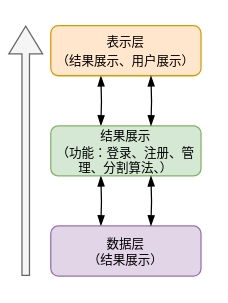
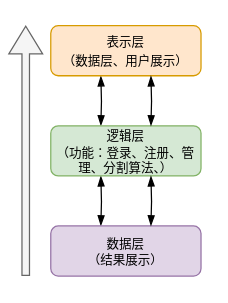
  <mxCell id="0" />
  <mxCell id="1" parent="0" />
  <mxCell id="2" style="edgeStyle=orthogonalEdgeStyle;rounded=0;orthogonalLoop=1;jettySize=auto;html=1;entryX=0.5;entryY=1;entryDx=0;entryDy=0;endArrow=blockThin;endFill=1;startArrow=blockThin;startFill=1;" edge="1" parent="1"><mxGeometry relative="1" as="geometry"><mxPoint x="80" y="180" as="sourcePoint" /><mxPoint x="80" y="140" as="targetPoint" /></mxGeometry></mxCell>
  <mxCell id="3" value="&lt;span style=&quot;font-family: 宋体; font-size: 10px;&quot;&gt;数据层&lt;/span&gt;&lt;div style=&quot;font-family: 宋体; font-size: 10px;&quot;&gt;（结果展示）&lt;/div&gt;" style="rounded=1;whiteSpace=wrap;html=1;fillColor=#e1d5e7;strokeColor=#9673a6;" vertex="1" parent="1"><mxGeometry x="40" y="180" width="120" height="40" as="geometry" /></mxCell>
  <mxCell id="4" style="edgeStyle=orthogonalEdgeStyle;rounded=0;orthogonalLoop=1;jettySize=auto;html=1;entryX=0.5;entryY=1;entryDx=0;entryDy=0;startArrow=blockThin;startFill=1;endArrow=blockThin;endFill=1;" edge="1" parent="1"><mxGeometry relative="1" as="geometry"><mxPoint x="80" y="100" as="sourcePoint" /><mxPoint x="80" y="60" as="targetPoint" /></mxGeometry></mxCell>
- <mxCell id="5" value="&lt;span style=&quot;font-family: 宋体; font-size: 10px;&quot;&gt;结果展示&lt;/span&gt;&lt;div style=&quot;font-family: 宋体; font-size: 10px;&quot;&gt;（功能：登录、注册、管理、分割算法、）&lt;/div&gt;" style="rounded=1;whiteSpace=wrap;html=1;fillColor=#d5e8d4;strokeColor=#82b366;" vertex="1" parent="1"><mxGeometry x="40" y="100" width="120" height="40" as="geometry" /></mxCell>
- <mxCell id="6" value="&lt;font face=&quot;宋体&quot;&gt;&lt;span style=&quot;font-size: 10px;&quot;&gt;表示层&lt;/span&gt;&lt;/font&gt;&lt;div&gt;&lt;font face=&quot;宋体&quot;&gt;&lt;span style=&quot;font-size: 10px;&quot;&gt;（结果展示、用户展示）&lt;/span&gt;&lt;/font&gt;&lt;/div&gt;" style="rounded=1;whiteSpace=wrap;html=1;fillColor=#ffe6cc;strokeColor=#d79b00;" vertex="1" parent="1"><mxGeometry x="40" y="20" width="120" height="40" as="geometry" /></mxCell>
+ <mxCell id="5" value="&lt;span style=&quot;font-family: 宋体; font-size: 10px;&quot;&gt;逻辑层&lt;/span&gt;&lt;div style=&quot;font-family: 宋体; font-size: 10px;&quot;&gt;（功能：登录、注册、管理、分割算法、）&lt;/div&gt;" style="rounded=1;whiteSpace=wrap;html=1;fillColor=#d5e8d4;strokeColor=#82b366;" vertex="1" parent="1"><mxGeometry x="40" y="100" width="120" height="40" as="geometry" /></mxCell>
+ <mxCell id="6" value="&lt;font face=&quot;宋体&quot;&gt;&lt;span style=&quot;font-size: 10px;&quot;&gt;表示层&lt;/span&gt;&lt;/font&gt;&lt;div&gt;&lt;font face=&quot;宋体&quot;&gt;&lt;span style=&quot;font-size: 10px;&quot;&gt;（数据层、用户展示）&lt;/span&gt;&lt;/font&gt;&lt;/div&gt;" style="rounded=1;whiteSpace=wrap;html=1;fillColor=#ffe6cc;strokeColor=#d79b00;" vertex="1" parent="1"><mxGeometry x="40" y="20" width="120" height="40" as="geometry" /></mxCell>
  <mxCell id="7" value="" style="shape=flexArrow;endArrow=classic;html=1;rounded=0;fillColor=#f5f5f5;strokeColor=#666666;endSize=7;startSize=6;targetPerimeterSpacing=0;width=6;" edge="1" parent="1"><mxGeometry width="50" height="50" relative="1" as="geometry"><mxPoint x="20" y="220" as="sourcePoint" /><mxPoint x="20" y="20" as="targetPoint" /></mxGeometry></mxCell>
  <mxCell id="8" style="edgeStyle=orthogonalEdgeStyle;rounded=0;orthogonalLoop=1;jettySize=auto;html=1;entryX=0.5;entryY=1;entryDx=0;entryDy=0;startArrow=blockThin;startFill=1;endArrow=blockThin;endFill=1;" edge="1" parent="1"><mxGeometry relative="1" as="geometry"><mxPoint x="120" y="100" as="sourcePoint" /><mxPoint x="120" y="60" as="targetPoint" /></mxGeometry></mxCell>
  <mxCell id="9" style="edgeStyle=orthogonalEdgeStyle;rounded=0;orthogonalLoop=1;jettySize=auto;html=1;entryX=0.5;entryY=1;entryDx=0;entryDy=0;endArrow=blockThin;endFill=1;startArrow=blockThin;startFill=1;" edge="1" parent="1"><mxGeometry relative="1" as="geometry"><mxPoint x="120" y="180" as="sourcePoint" /><mxPoint x="120" y="140" as="targetPoint" /></mxGeometry></mxCell>
